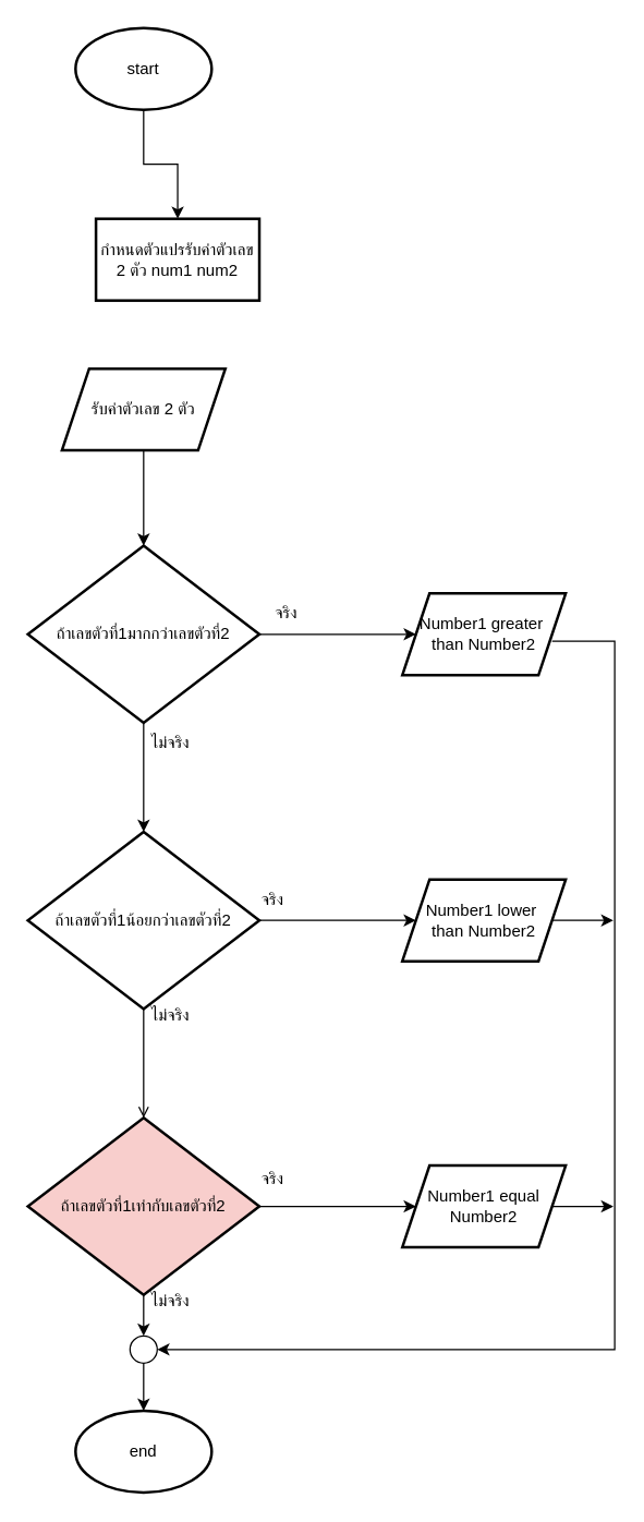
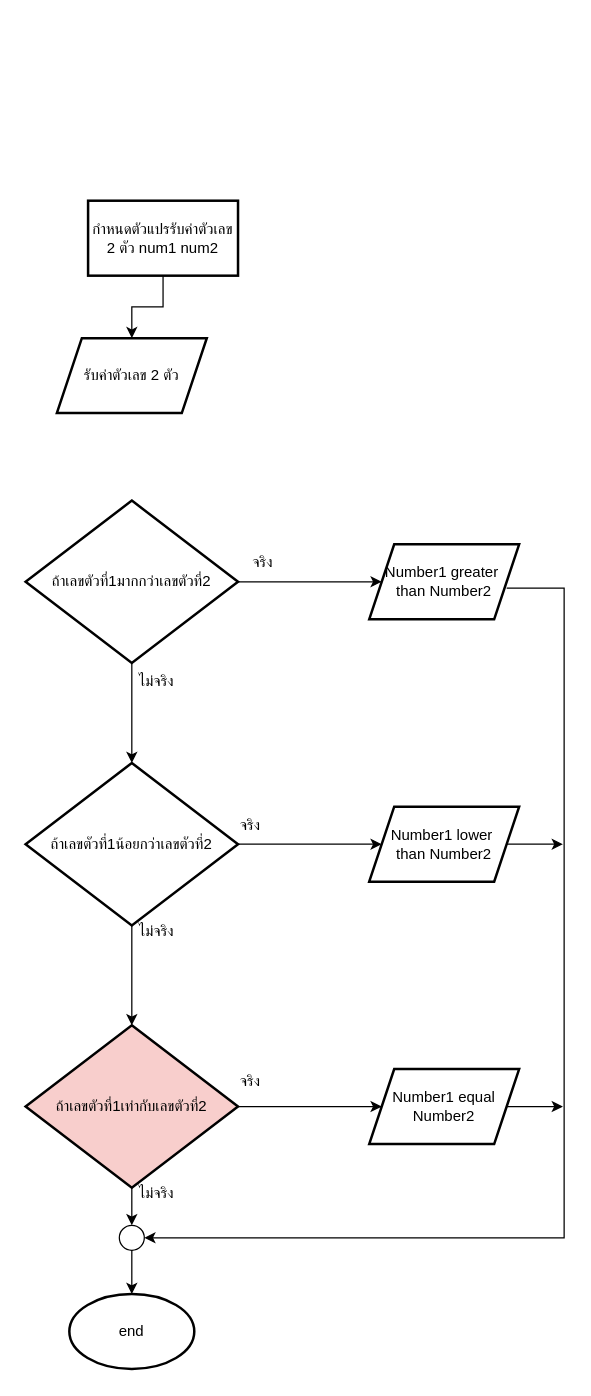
  <mxCell id="0" />
  <mxCell id="1" parent="0" />
- <mxCell id="2" value="" style="edgeStyle=orthogonalEdgeStyle;rounded=0;orthogonalLoop=1;jettySize=auto;html=1;" edge="1" parent="1" source="3" target="5"><mxGeometry relative="1" as="geometry" /></mxCell>
- <mxCell id="3" value="start" style="strokeWidth=2;html=1;shape=mxgraph.flowchart.start_1;whiteSpace=wrap;" vertex="1" parent="1"><mxGeometry x="55" y="20" width="100" height="60" as="geometry" /></mxCell>
+ <mxCell id="4" value="" style="edgeStyle=orthogonalEdgeStyle;rounded=0;orthogonalLoop=1;jettySize=auto;html=1;" edge="1" parent="1" source="5" target="7"><mxGeometry relative="1" as="geometry" /></mxCell>
  <mxCell id="5" value="กำหนดตัวแปรรับค่าตัวเลข 2 ตัว num1 num2" style="whiteSpace=wrap;html=1;strokeWidth=2;" vertex="1" parent="1"><mxGeometry x="70" y="160" width="120" height="60" as="geometry" /></mxCell>
- <mxCell id="6" value="" style="edgeStyle=orthogonalEdgeStyle;rounded=0;orthogonalLoop=1;jettySize=auto;html=1;" edge="1" parent="1" source="7" target="10"><mxGeometry relative="1" as="geometry" /></mxCell>
  <mxCell id="7" value="รับค่าตัวเลข 2 ตัว" style="shape=parallelogram;perimeter=parallelogramPerimeter;whiteSpace=wrap;html=1;fixedSize=1;strokeWidth=2;" vertex="1" parent="1"><mxGeometry x="45" y="270" width="120" height="60" as="geometry" /></mxCell>
  <mxCell id="8" value="" style="edgeStyle=orthogonalEdgeStyle;rounded=0;orthogonalLoop=1;jettySize=auto;html=1;" edge="1" parent="1" source="10" target="12"><mxGeometry relative="1" as="geometry" /></mxCell>
  <mxCell id="9" value="" style="edgeStyle=orthogonalEdgeStyle;rounded=0;orthogonalLoop=1;jettySize=auto;html=1;" edge="1" parent="1" source="10" target="15"><mxGeometry relative="1" as="geometry" /></mxCell>
  <mxCell id="10" value="ถ้าเลขตัวที่1มากกว่าเลขตัวที่2" style="rhombus;whiteSpace=wrap;html=1;strokeWidth=2;" vertex="1" parent="1"><mxGeometry x="20" y="400" width="170" height="130" as="geometry" /></mxCell>
  <mxCell id="11" style="edgeStyle=orthogonalEdgeStyle;rounded=0;orthogonalLoop=1;jettySize=auto;html=1;entryX=1;entryY=0.5;entryDx=0;entryDy=0;entryPerimeter=0;" edge="1" parent="1" target="23"><mxGeometry relative="1" as="geometry"><mxPoint x="130" y="990" as="targetPoint" /><mxPoint x="405" y="470" as="sourcePoint" /><Array as="points"><mxPoint x="451" y="470" /><mxPoint x="451" y="990" /></Array></mxGeometry></mxCell>
  <mxCell id="12" value="Number1 greater&amp;nbsp;&lt;div&gt;than Number2&lt;/div&gt;" style="shape=parallelogram;perimeter=parallelogramPerimeter;whiteSpace=wrap;html=1;fixedSize=1;strokeWidth=2;" vertex="1" parent="1"><mxGeometry x="295" y="435" width="120" height="60" as="geometry" /></mxCell>
  <mxCell id="13" value="" style="edgeStyle=orthogonalEdgeStyle;rounded=0;orthogonalLoop=1;jettySize=auto;html=1;" edge="1" parent="1" source="15" target="17"><mxGeometry relative="1" as="geometry" /></mxCell>
- <mxCell id="14" value="" style="edgeStyle=orthogonalEdgeStyle;rounded=0;orthogonalLoop=1;jettySize=auto;html=1;endArrow=open;" edge="1" parent="1" source="15" target="19"><mxGeometry relative="1" as="geometry" /></mxCell>
+ <mxCell id="14" value="" style="edgeStyle=orthogonalEdgeStyle;rounded=0;orthogonalLoop=1;jettySize=auto;html=1;" edge="1" parent="1" source="15" target="19"><mxGeometry relative="1" as="geometry" /></mxCell>
  <mxCell id="15" value="ถ้าเลขตัวที่1น้อยกว่าเลขตัวที่2" style="rhombus;whiteSpace=wrap;html=1;strokeWidth=2;" vertex="1" parent="1"><mxGeometry x="20" y="610" width="170" height="130" as="geometry" /></mxCell>
  <mxCell id="16" style="edgeStyle=orthogonalEdgeStyle;rounded=0;orthogonalLoop=1;jettySize=auto;html=1;" edge="1" parent="1" source="17"><mxGeometry relative="1" as="geometry"><mxPoint x="450" y="675" as="targetPoint" /></mxGeometry></mxCell>
  <mxCell id="17" value="Number1 lower&amp;nbsp;&lt;div&gt;than Number2&lt;/div&gt;" style="shape=parallelogram;perimeter=parallelogramPerimeter;whiteSpace=wrap;html=1;fixedSize=1;strokeWidth=2;" vertex="1" parent="1"><mxGeometry x="295" y="645" width="120" height="60" as="geometry" /></mxCell>
  <mxCell id="18" value="" style="edgeStyle=orthogonalEdgeStyle;rounded=0;orthogonalLoop=1;jettySize=auto;html=1;" edge="1" parent="1" source="19" target="21"><mxGeometry relative="1" as="geometry" /></mxCell>
  <mxCell id="19" value="ถ้าเลขตัวที่1เท่ากับเลขตัวที่2" style="rhombus;whiteSpace=wrap;html=1;strokeWidth=2;fillColor=#f8cecc;" vertex="1" parent="1"><mxGeometry x="20" y="820" width="170" height="130" as="geometry" /></mxCell>
  <mxCell id="20" style="edgeStyle=orthogonalEdgeStyle;rounded=0;orthogonalLoop=1;jettySize=auto;html=1;" edge="1" parent="1" source="21"><mxGeometry relative="1" as="geometry"><mxPoint x="450" y="885" as="targetPoint" /></mxGeometry></mxCell>
  <mxCell id="21" value="Number1 equal Number2" style="shape=parallelogram;perimeter=parallelogramPerimeter;whiteSpace=wrap;html=1;fixedSize=1;strokeWidth=2;" vertex="1" parent="1"><mxGeometry x="295" y="855" width="120" height="60" as="geometry" /></mxCell>
  <mxCell id="22" value="end" style="strokeWidth=2;html=1;shape=mxgraph.flowchart.start_1;whiteSpace=wrap;" vertex="1" parent="1"><mxGeometry x="55" y="1035" width="100" height="60" as="geometry" /></mxCell>
  <mxCell id="23" value="" style="verticalLabelPosition=bottom;verticalAlign=top;html=1;shape=mxgraph.flowchart.on-page_reference;" vertex="1" parent="1"><mxGeometry x="95" y="980" width="20" height="20" as="geometry" /></mxCell>
  <mxCell id="24" style="edgeStyle=orthogonalEdgeStyle;rounded=0;orthogonalLoop=1;jettySize=auto;html=1;entryX=0.5;entryY=0;entryDx=0;entryDy=0;entryPerimeter=0;" edge="1" parent="1" source="19" target="23"><mxGeometry relative="1" as="geometry" /></mxCell>
  <mxCell id="25" style="edgeStyle=orthogonalEdgeStyle;rounded=0;orthogonalLoop=1;jettySize=auto;html=1;entryX=0.5;entryY=0;entryDx=0;entryDy=0;entryPerimeter=0;" edge="1" parent="1" source="23" target="22"><mxGeometry relative="1" as="geometry" /></mxCell>
  <mxCell id="26" value="จริง" style="text;html=1;align=center;verticalAlign=middle;whiteSpace=wrap;rounded=0;" vertex="1" parent="1"><mxGeometry x="180" y="435" width="60" height="30" as="geometry" /></mxCell>
  <mxCell id="27" value="จริง" style="text;html=1;align=center;verticalAlign=middle;whiteSpace=wrap;rounded=0;" vertex="1" parent="1"><mxGeometry x="170" y="645" width="60" height="30" as="geometry" /></mxCell>
  <mxCell id="28" value="จริง" style="text;html=1;align=center;verticalAlign=middle;whiteSpace=wrap;rounded=0;" vertex="1" parent="1"><mxGeometry x="170" y="850" width="60" height="30" as="geometry" /></mxCell>
  <mxCell id="29" value="ไม่จริง" style="text;html=1;align=center;verticalAlign=middle;whiteSpace=wrap;rounded=0;" vertex="1" parent="1"><mxGeometry x="95" y="530" width="60" height="30" as="geometry" /></mxCell>
  <mxCell id="30" value="ไม่จริง" style="text;html=1;align=center;verticalAlign=middle;whiteSpace=wrap;rounded=0;" vertex="1" parent="1"><mxGeometry x="95" y="730" width="60" height="30" as="geometry" /></mxCell>
  <mxCell id="31" value="ไม่จริง" style="text;html=1;align=center;verticalAlign=middle;whiteSpace=wrap;rounded=0;" vertex="1" parent="1"><mxGeometry x="95" y="940" width="60" height="30" as="geometry" /></mxCell>
